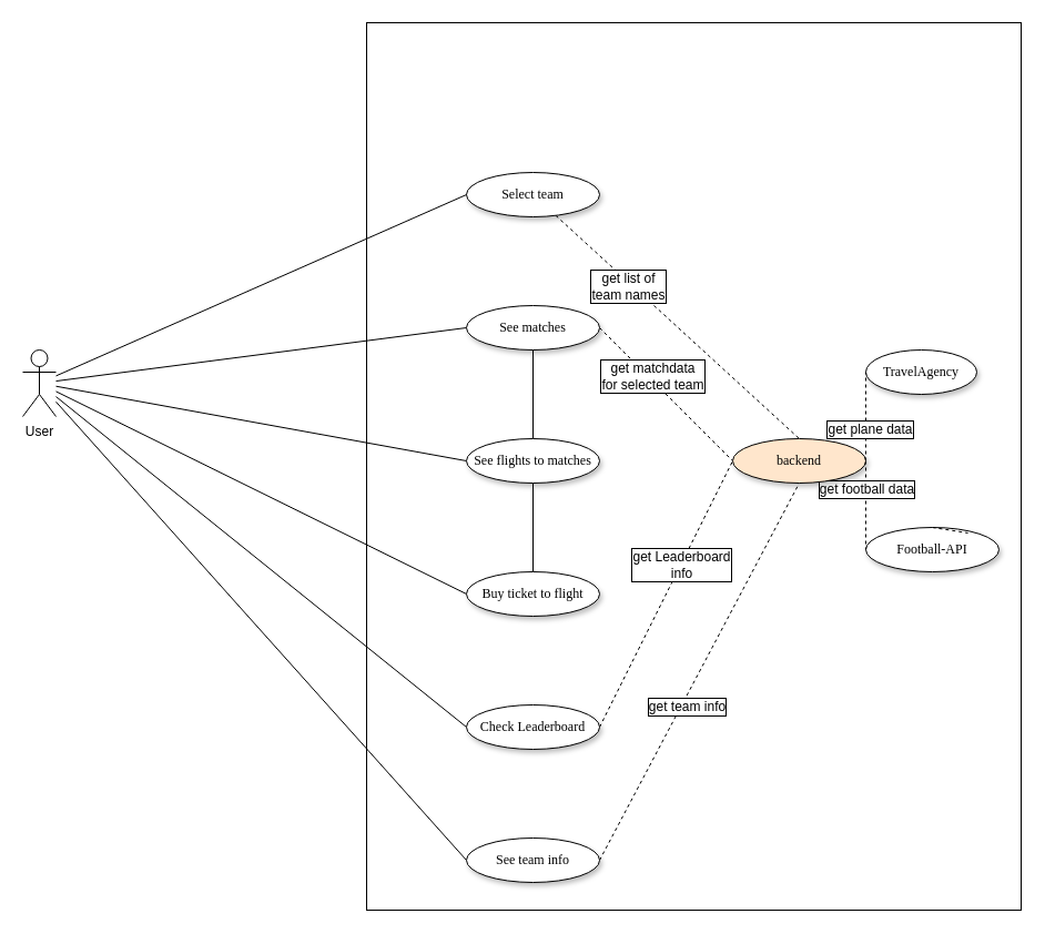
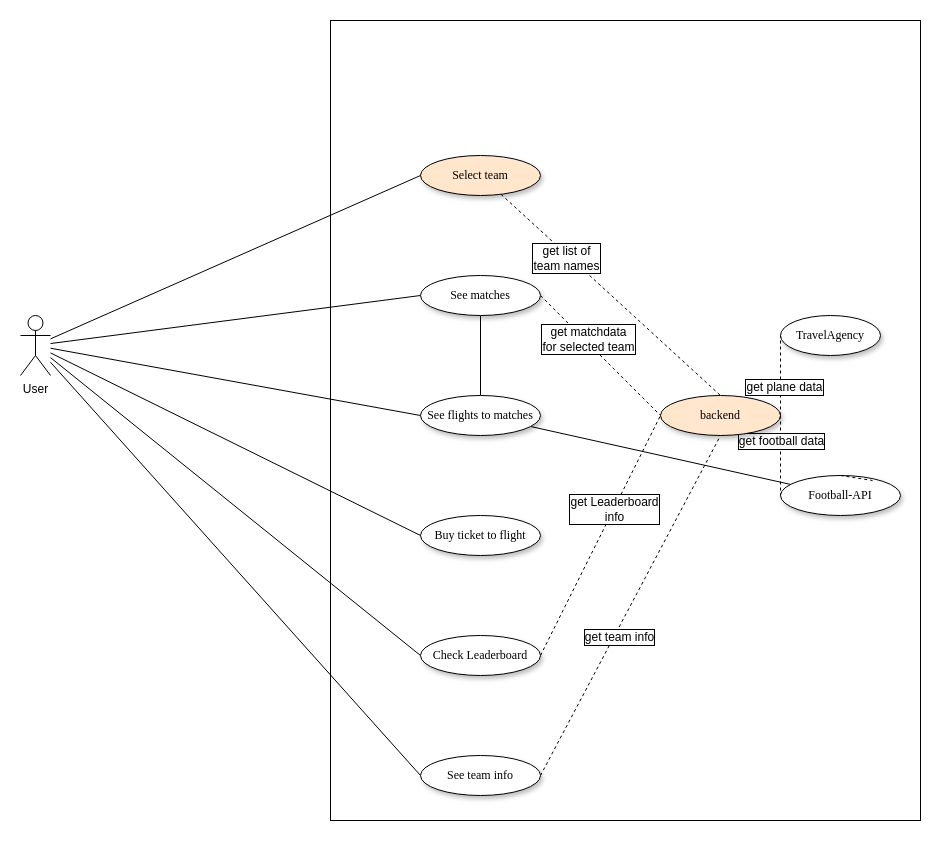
  <mxCell id="0" />
  <mxCell id="1" parent="0" />
  <mxCell id="2" value="" style="rounded=0;whiteSpace=wrap;html=1;" vertex="1" parent="1"><mxGeometry x="330" y="20" width="590" height="800" as="geometry" /></mxCell>
  <mxCell id="3" value="" style="edgeStyle=none;rounded=0;orthogonalLoop=1;jettySize=auto;html=1;dashed=1;endArrow=none;endFill=0;entryX=0.5;entryY=0;entryDx=0;entryDy=0;" edge="1" parent="1" source="5" target="32"><mxGeometry relative="1" as="geometry"><mxPoint x="620" y="295" as="targetPoint" /></mxGeometry></mxCell>
  <mxCell id="4" value="get list of &lt;br&gt;team names" style="text;html=1;align=center;verticalAlign=middle;resizable=0;points=[];;labelBackgroundColor=#ffffff;labelBorderColor=#000000;" vertex="1" connectable="0" parent="3"><mxGeometry x="-0.39" y="-3" relative="1" as="geometry"><mxPoint as="offset" /></mxGeometry></mxCell>
- <mxCell id="5" value="Select team" style="ellipse;whiteSpace=wrap;html=1;rounded=0;shadow=1;comic=0;labelBackgroundColor=none;strokeWidth=1;fontFamily=Verdana;fontSize=12;align=center;" parent="1" vertex="1"><mxGeometry x="420" y="155" width="120" height="40" as="geometry" /></mxCell>
+ <mxCell id="5" value="Select team" style="ellipse;whiteSpace=wrap;html=1;rounded=0;shadow=1;comic=0;labelBackgroundColor=none;strokeWidth=1;fontFamily=Verdana;fontSize=12;align=center;fillColor=#ffe6cc;" parent="1" vertex="1"><mxGeometry x="420" y="155" width="120" height="40" as="geometry" /></mxCell>
  <mxCell id="6" value="&lt;span&gt;Football-API&lt;/span&gt;" style="ellipse;whiteSpace=wrap;html=1;rounded=0;shadow=1;comic=0;labelBackgroundColor=none;strokeWidth=1;fontFamily=Verdana;fontSize=12;align=center;" parent="1" vertex="1"><mxGeometry x="780" y="475" width="120" height="40" as="geometry" /></mxCell>
  <mxCell id="7" value="TravelAgency" style="ellipse;whiteSpace=wrap;html=1;rounded=0;shadow=1;comic=0;labelBackgroundColor=none;strokeWidth=1;fontFamily=Verdana;fontSize=12;align=center;" vertex="1" parent="1"><mxGeometry x="780" y="315" width="100" height="40" as="geometry" /></mxCell>
  <mxCell id="8" value="" style="rounded=0;orthogonalLoop=1;jettySize=auto;html=1;entryX=0;entryY=0.5;entryDx=0;entryDy=0;endArrow=none;endFill=0;" edge="1" parent="1" source="14" target="21"><mxGeometry relative="1" as="geometry"><mxPoint x="130" y="345" as="targetPoint" /></mxGeometry></mxCell>
  <mxCell id="9" value="" style="edgeStyle=none;rounded=0;orthogonalLoop=1;jettySize=auto;html=1;endArrow=none;endFill=0;entryX=0;entryY=0.5;entryDx=0;entryDy=0;" edge="1" parent="1" source="14" target="23"><mxGeometry relative="1" as="geometry"><mxPoint x="130" y="345" as="targetPoint" /></mxGeometry></mxCell>
  <mxCell id="10" value="" style="edgeStyle=none;rounded=0;orthogonalLoop=1;jettySize=auto;html=1;endArrow=none;endFill=0;entryX=0;entryY=0.5;entryDx=0;entryDy=0;" edge="1" parent="1" source="14" target="24"><mxGeometry relative="1" as="geometry"><mxPoint x="130" y="345" as="targetPoint" /></mxGeometry></mxCell>
  <mxCell id="11" value="" style="edgeStyle=none;rounded=0;orthogonalLoop=1;jettySize=auto;html=1;endArrow=none;endFill=0;entryX=0;entryY=0.5;entryDx=0;entryDy=0;" edge="1" parent="1" source="14" target="5"><mxGeometry relative="1" as="geometry"><mxPoint x="130" y="345" as="targetPoint" /></mxGeometry></mxCell>
  <mxCell id="12" value="" style="edgeStyle=none;rounded=0;orthogonalLoop=1;jettySize=auto;html=1;endArrow=none;endFill=0;entryX=0;entryY=0.5;entryDx=0;entryDy=0;" edge="1" parent="1" source="14" target="17"><mxGeometry relative="1" as="geometry"><mxPoint x="130" y="345" as="targetPoint" /></mxGeometry></mxCell>
  <mxCell id="13" value="" style="edgeStyle=none;rounded=0;orthogonalLoop=1;jettySize=auto;html=1;endArrow=none;endFill=0;entryX=0;entryY=0.5;entryDx=0;entryDy=0;" edge="1" parent="1" source="14" target="27"><mxGeometry relative="1" as="geometry"><mxPoint x="35" y="455" as="targetPoint" /></mxGeometry></mxCell>
  <mxCell id="14" value="User" style="shape=umlActor;verticalLabelPosition=bottom;labelBackgroundColor=#ffffff;verticalAlign=top;html=1;outlineConnect=0;" vertex="1" parent="1"><mxGeometry x="20" y="315" width="30" height="60" as="geometry" /></mxCell>
  <mxCell id="15" value="" style="edgeStyle=none;rounded=0;orthogonalLoop=1;jettySize=auto;html=1;endArrow=none;endFill=0;entryX=0;entryY=0.5;entryDx=0;entryDy=0;dashed=1;exitX=1;exitY=0.5;exitDx=0;exitDy=0;" edge="1" parent="1" source="17" target="32"><mxGeometry relative="1" as="geometry"><mxPoint x="620" y="615" as="targetPoint" /></mxGeometry></mxCell>
  <mxCell id="16" value="get Leaderboard &lt;br&gt;info" style="text;html=1;align=center;verticalAlign=middle;resizable=0;points=[];;labelBackgroundColor=#ffffff;labelBorderColor=#000000;" vertex="1" connectable="0" parent="15"><mxGeometry x="0.225" relative="1" as="geometry"><mxPoint as="offset" /></mxGeometry></mxCell>
  <mxCell id="17" value="Check Leaderboard" style="ellipse;whiteSpace=wrap;html=1;rounded=0;shadow=1;comic=0;labelBackgroundColor=none;strokeWidth=1;fontFamily=Verdana;fontSize=12;align=center;" vertex="1" parent="1"><mxGeometry x="420" y="635" width="120" height="40" as="geometry" /></mxCell>
  <mxCell id="18" value="" style="rounded=0;orthogonalLoop=1;jettySize=auto;html=1;endArrow=none;endFill=0;" edge="1" parent="1" source="21" target="23"><mxGeometry relative="1" as="geometry" /></mxCell>
  <mxCell id="19" value="" style="edgeStyle=none;rounded=0;orthogonalLoop=1;jettySize=auto;html=1;endArrow=none;endFill=0;entryX=0;entryY=0.5;entryDx=0;entryDy=0;exitX=1;exitY=0.5;exitDx=0;exitDy=0;dashed=1;" edge="1" parent="1" source="21" target="32"><mxGeometry relative="1" as="geometry"><mxPoint x="620" y="375" as="targetPoint" /></mxGeometry></mxCell>
  <mxCell id="20" value="get matchdata&lt;br&gt;for selected team" style="text;html=1;align=center;verticalAlign=middle;resizable=0;points=[];;labelBackgroundColor=#ffffff;labelBorderColor=#000000;" vertex="1" connectable="0" parent="19"><mxGeometry x="-0.25" y="3" relative="1" as="geometry"><mxPoint as="offset" /></mxGeometry></mxCell>
  <mxCell id="21" value="See matches" style="ellipse;whiteSpace=wrap;html=1;rounded=0;shadow=1;comic=0;labelBackgroundColor=none;strokeWidth=1;fontFamily=Verdana;fontSize=12;align=center;" vertex="1" parent="1"><mxGeometry x="420" y="275" width="120" height="40" as="geometry" /></mxCell>
- <mxCell id="22" value="" style="rounded=0;orthogonalLoop=1;jettySize=auto;html=1;endArrow=none;endFill=0;" edge="1" parent="1" source="23" target="24"><mxGeometry relative="1" as="geometry" /></mxCell>
+ <mxCell id="22" value="" style="rounded=0;orthogonalLoop=1;jettySize=auto;html=1;endArrow=none;endFill=0;" edge="1" parent="1" source="23" target="6"><mxGeometry relative="1" as="geometry" /></mxCell>
  <mxCell id="23" value="See flights to matches" style="ellipse;whiteSpace=wrap;html=1;rounded=0;shadow=1;comic=0;labelBackgroundColor=none;strokeWidth=1;fontFamily=Verdana;fontSize=12;align=center;" vertex="1" parent="1"><mxGeometry x="420" y="395" width="120" height="40" as="geometry" /></mxCell>
  <mxCell id="24" value="Buy ticket to flight" style="ellipse;whiteSpace=wrap;html=1;rounded=0;shadow=1;comic=0;labelBackgroundColor=none;strokeWidth=1;fontFamily=Verdana;fontSize=12;align=center;" vertex="1" parent="1"><mxGeometry x="420" y="515" width="120" height="40" as="geometry" /></mxCell>
  <mxCell id="25" value="" style="edgeStyle=none;rounded=0;orthogonalLoop=1;jettySize=auto;html=1;endArrow=none;endFill=0;entryX=0.5;entryY=1;entryDx=0;entryDy=0;dashed=1;exitX=1;exitY=0.5;exitDx=0;exitDy=0;" edge="1" parent="1" source="27" target="32"><mxGeometry relative="1" as="geometry"><mxPoint x="620" y="695" as="targetPoint" /></mxGeometry></mxCell>
  <mxCell id="26" value="get team info" style="text;html=1;align=center;verticalAlign=middle;resizable=0;points=[];;labelBackgroundColor=#ffffff;labelBorderColor=#000000;" vertex="1" connectable="0" parent="25"><mxGeometry x="-0.175" y="-5" relative="1" as="geometry"><mxPoint as="offset" /></mxGeometry></mxCell>
  <mxCell id="27" value="See team info" style="ellipse;whiteSpace=wrap;html=1;rounded=0;shadow=1;comic=0;labelBackgroundColor=none;strokeWidth=1;fontFamily=Verdana;fontSize=12;align=center;" vertex="1" parent="1"><mxGeometry x="420" y="755" width="120" height="40" as="geometry" /></mxCell>
  <mxCell id="28" value="" style="edgeStyle=none;rounded=0;orthogonalLoop=1;jettySize=auto;html=1;dashed=1;endArrow=none;endFill=0;entryX=0;entryY=0.5;entryDx=0;entryDy=0;exitX=1;exitY=0.5;exitDx=0;exitDy=0;" edge="1" parent="1" source="32" target="7"><mxGeometry relative="1" as="geometry"><mxPoint x="680" y="365" as="targetPoint" /></mxGeometry></mxCell>
  <mxCell id="29" value="get plane data" style="text;html=1;align=center;verticalAlign=middle;resizable=0;points=[];;labelBackgroundColor=#ffffff;labelBorderColor=#000000;" vertex="1" connectable="0" parent="28"><mxGeometry x="-0.273" y="-3" relative="1" as="geometry"><mxPoint as="offset" /></mxGeometry></mxCell>
  <mxCell id="30" value="" style="edgeStyle=none;rounded=0;orthogonalLoop=1;jettySize=auto;html=1;dashed=1;endArrow=none;endFill=0;entryX=0;entryY=0.5;entryDx=0;entryDy=0;exitX=1;exitY=0.5;exitDx=0;exitDy=0;" edge="1" parent="1" source="32" target="6"><mxGeometry relative="1" as="geometry"><mxPoint x="760" y="555" as="targetPoint" /></mxGeometry></mxCell>
  <mxCell id="31" value="get football data" style="text;html=1;align=center;verticalAlign=middle;resizable=0;points=[];;labelBackgroundColor=#ffffff;labelBorderColor=#000000;" vertex="1" connectable="0" parent="30"><mxGeometry x="-0.371" y="1" relative="1" as="geometry"><mxPoint x="-1" as="offset" /></mxGeometry></mxCell>
  <mxCell id="32" value="&lt;span&gt;backend&lt;/span&gt;" style="ellipse;whiteSpace=wrap;html=1;rounded=0;shadow=1;comic=0;labelBackgroundColor=none;strokeWidth=1;fontFamily=Verdana;fontSize=12;align=center;fillColor=#ffe6cc;" vertex="1" parent="1"><mxGeometry x="660" y="395" width="120" height="40" as="geometry" /></mxCell>
  <mxCell id="33" style="edgeStyle=none;rounded=0;orthogonalLoop=1;jettySize=auto;html=1;exitX=0.5;exitY=0;exitDx=0;exitDy=0;entryX=0.767;entryY=0.125;entryDx=0;entryDy=0;entryPerimeter=0;dashed=1;endArrow=none;endFill=0;" edge="1" parent="1" source="6" target="6"><mxGeometry relative="1" as="geometry" /></mxCell>
